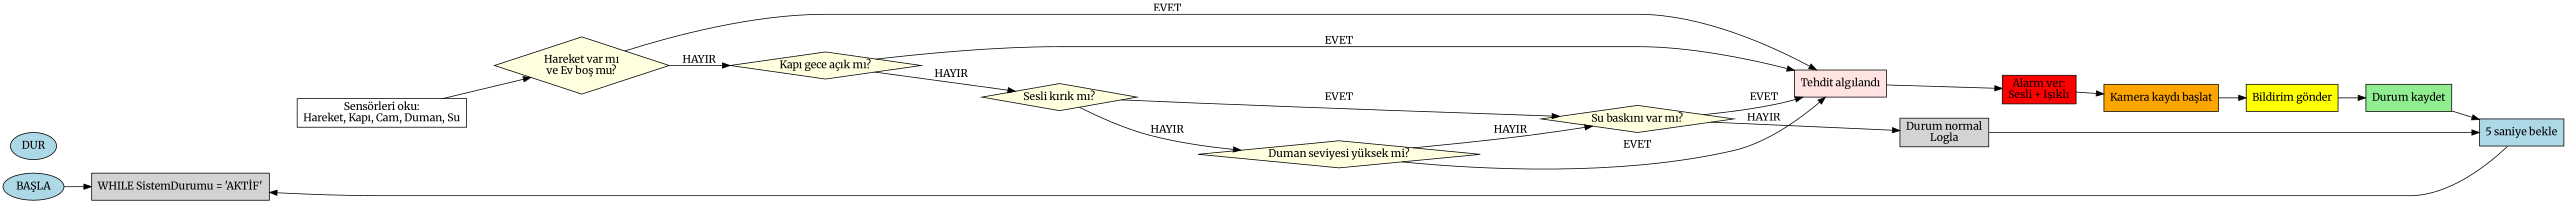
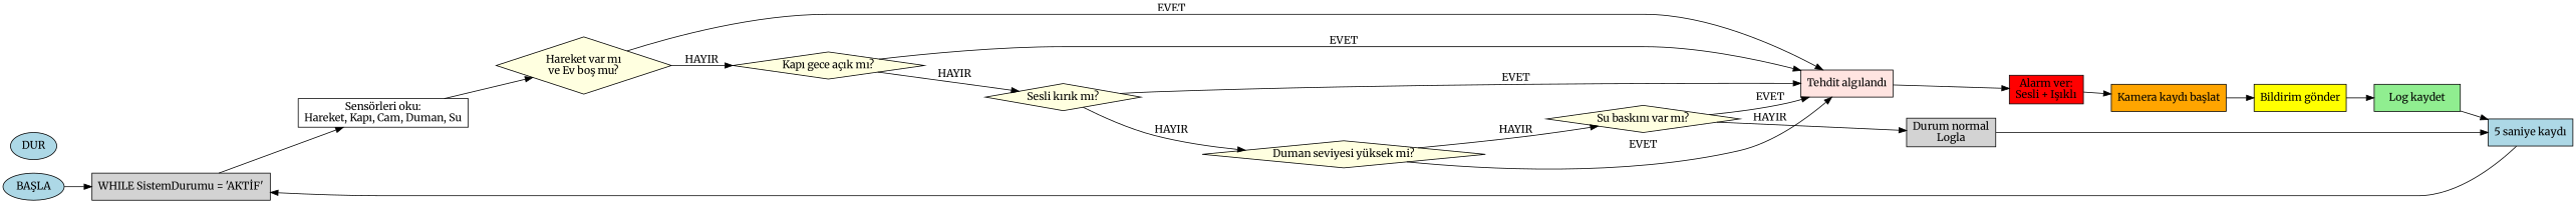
  digraph {
    fontname=Merriweather
    rankdir=LR
    node [fillcolor=lightyellow fontname=Merriweather shape=box style=filled]
    edge [fontname=Merriweather]
    n1 [fillcolor=lightblue label="BAŞLA" shape=ellipse]
    n2 [fillcolor=lightgray label="WHILE SistemDurumu = 'AKTİF'"]
    n3 [fillcolor=white label="Sensörleri oku:\nHareket, Kapı, Cam, Duman, Su"]
    n4 [label="Hareket var mı\nve Ev boş mu?" shape=diamond]
    n5 [label="Kapı gece açık mı?" shape=diamond]
    n6 [fillcolor=mistyrose label="Tehdit algılandı"]
    n7 [label="Sesli kırık mı?" shape=diamond]
    n8 [fillcolor=red label="Alarm ver:\nSesli + Işıklı"]
    n9 [label="Duman seviyesi yüksek mi?" shape=diamond]
    n10 [label="Su baskını var mı?" shape=diamond]
    n11 [fillcolor=lightgray label="Durum normal\nLogla"]
-   n12 [fillcolor=lightblue label="5 saniye bekle"]
+   n12 [fillcolor=lightblue label="5 saniye kaydı"]
    n13 [fillcolor=orange label="Kamera kaydı başlat"]
    n14 [fillcolor=yellow label="Bildirim gönder"]
-   n15 [fillcolor=lightgreen label="Durum kaydet"]
+   n15 [fillcolor=lightgreen label="Log kaydet"]
    n16 [fillcolor=lightblue label=DUR shape=ellipse]
    n1 -> n2
+   n2 -> n3
    n3 -> n4
    n4 -> n5 [label=HAYIR]
    n4 -> n6 [label=EVET]
    n5 -> n6 [label=EVET]
    n5 -> n7 [label=HAYIR]
    n6 -> n8
-   n7 -> n10 [label=EVET]
+   n7 -> n6 [label=EVET]
    n7 -> n9 [label=HAYIR]
    n8 -> n13
    n9 -> n6 [label=EVET]
    n9 -> n10 [label=HAYIR]
    n10 -> n6 [label=EVET]
    n10 -> n11 [label=HAYIR]
    n11 -> n12
    n12 -> n2
    n13 -> n14
    n14 -> n15
    n15 -> n12
  }
